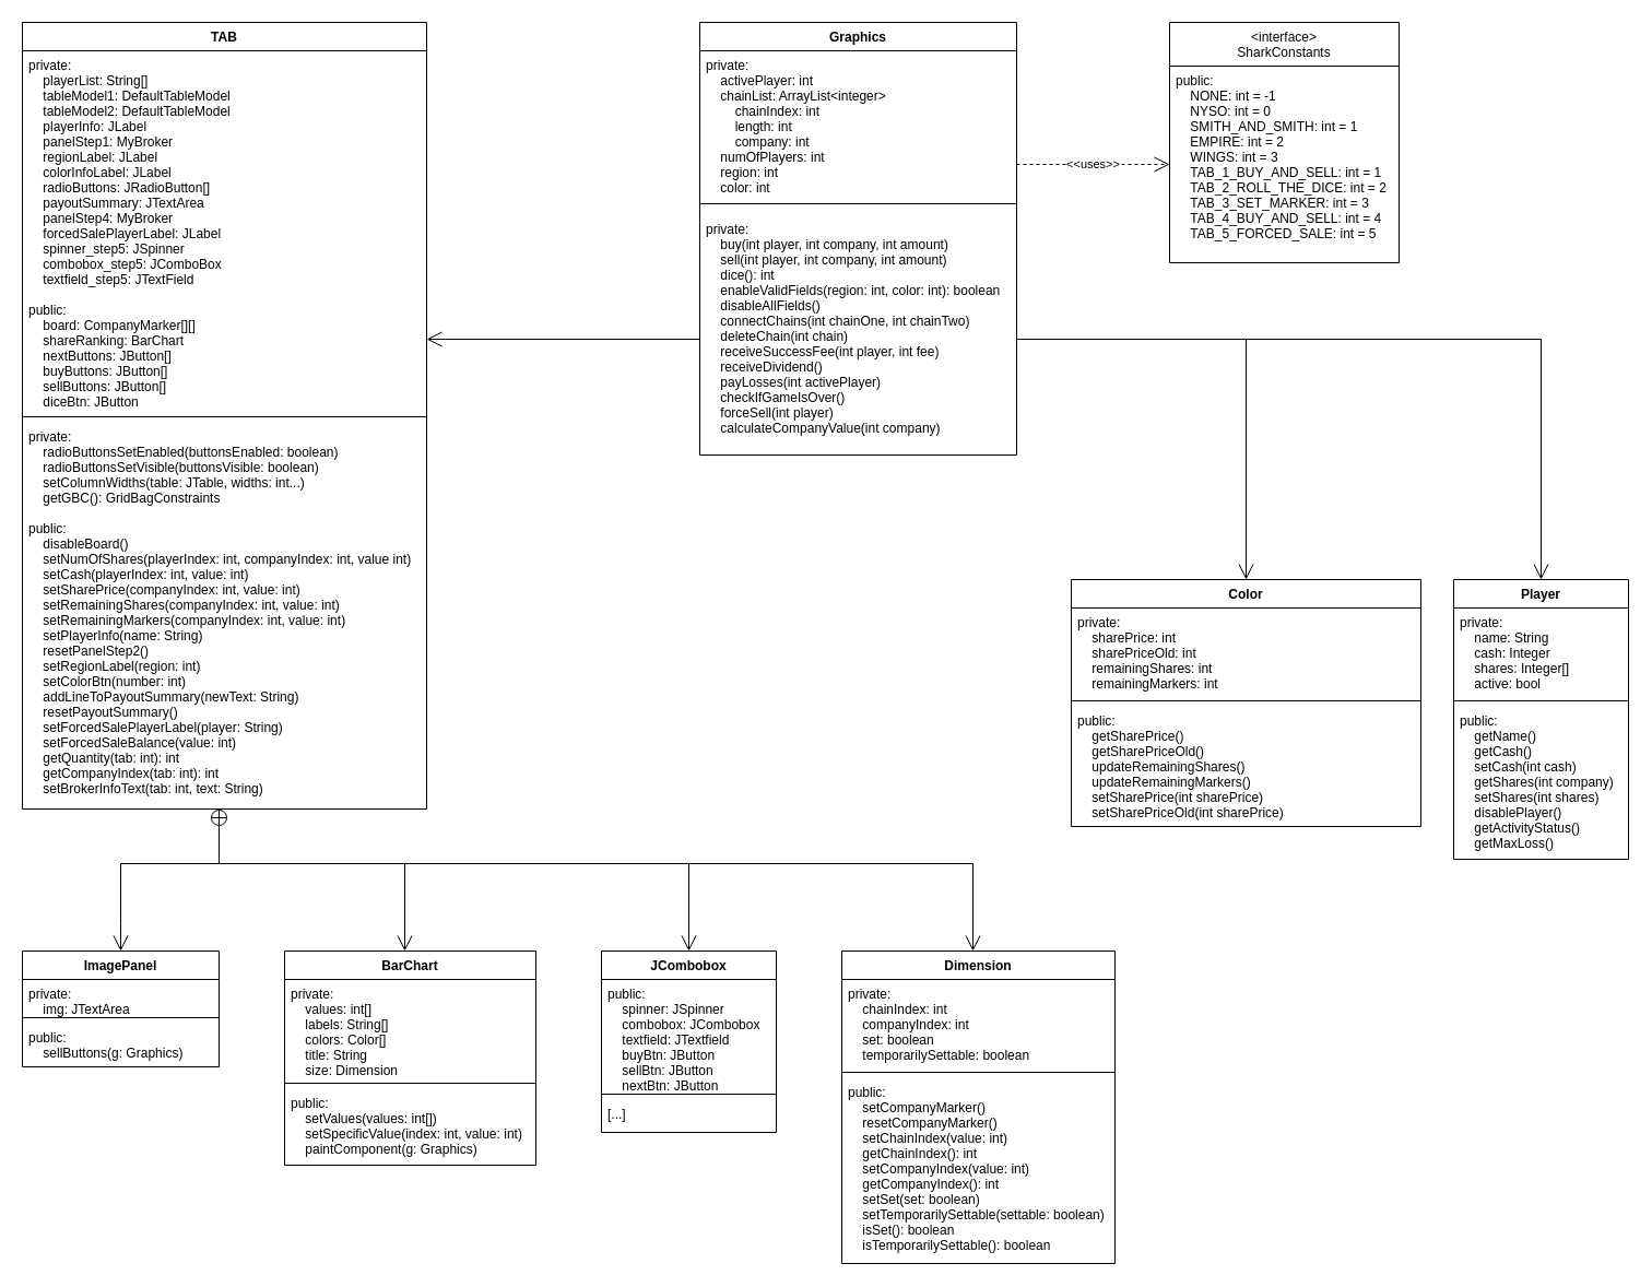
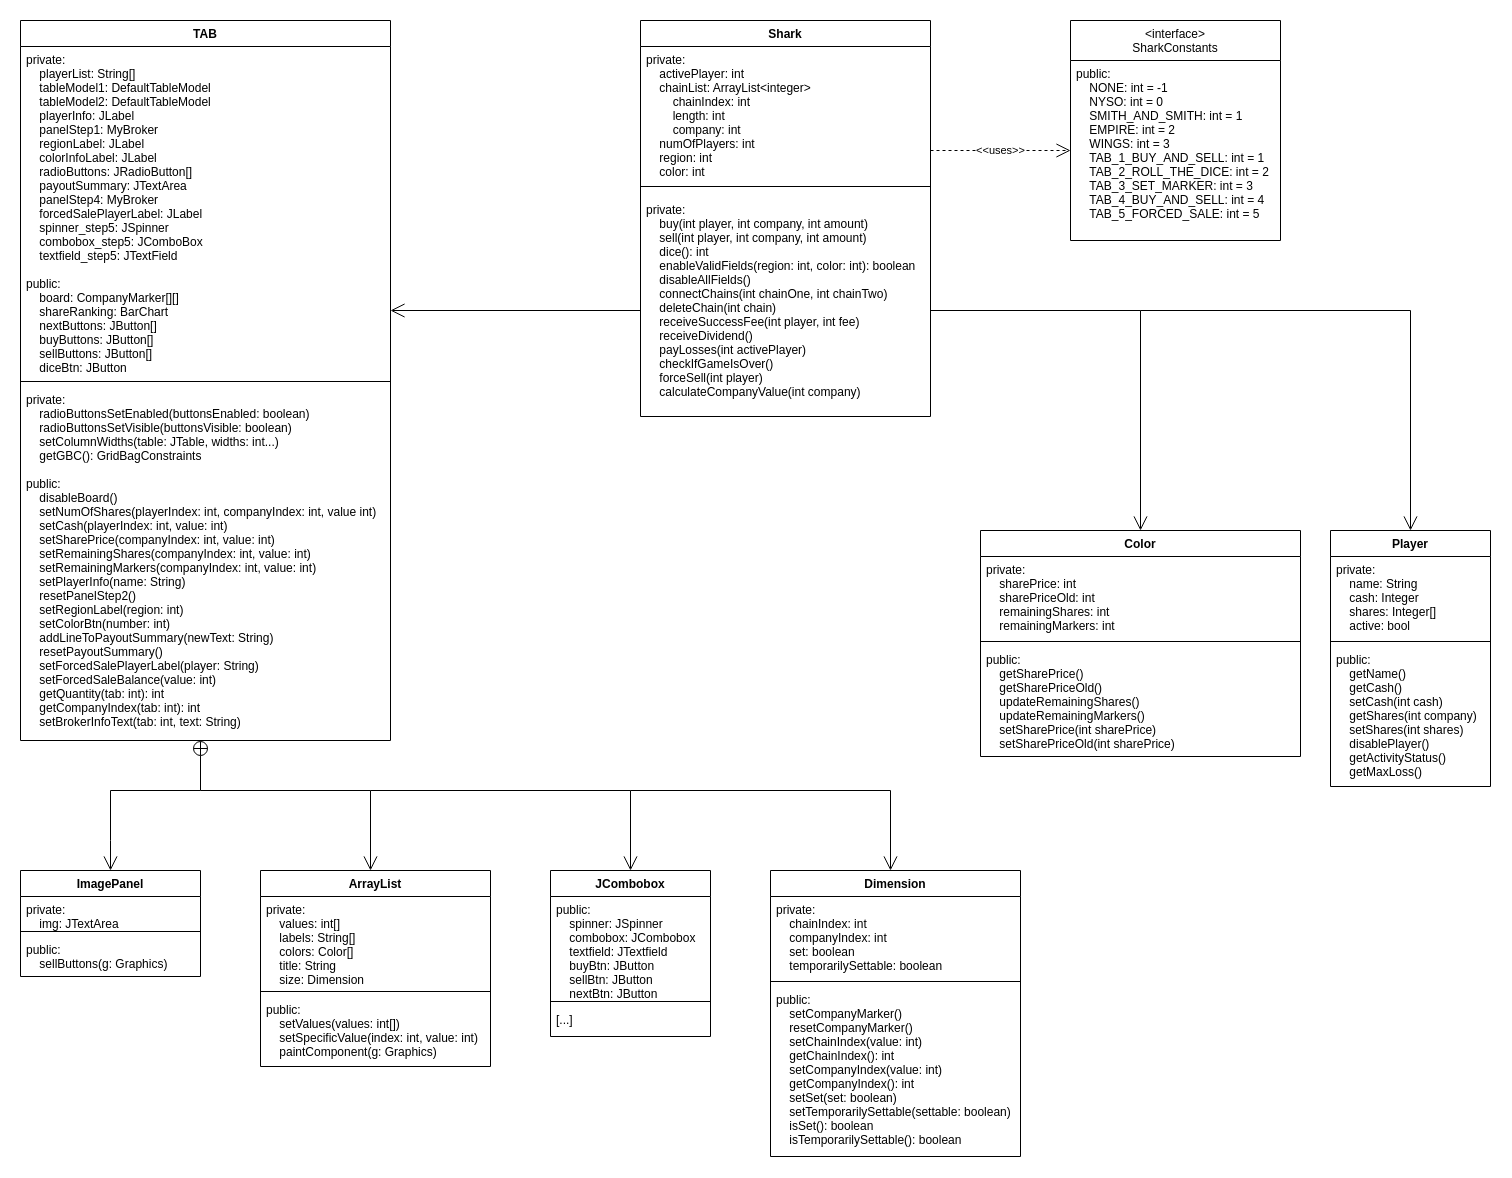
  <mxCell id="0" />
  <mxCell id="1" parent="0" />
  <mxCell id="2" value="Player" style="swimlane;fontStyle=1;align=center;verticalAlign=top;childLayout=stackLayout;horizontal=1;startSize=26;horizontalStack=0;resizeParent=1;resizeParentMax=0;resizeLast=0;collapsible=1;marginBottom=0;" parent="1" vertex="1"><mxGeometry x="1330" y="530" width="160" height="256" as="geometry" /></mxCell>
  <mxCell id="3" value="private:&#10;    name: String&#10;    cash: Integer&#10;    shares: Integer[]&#10;    active: bool&#10;    &#10;" style="text;strokeColor=none;fillColor=none;align=left;verticalAlign=top;spacingLeft=4;spacingRight=4;overflow=hidden;rotatable=0;points=[[0,0.5],[1,0.5]];portConstraint=eastwest;" parent="2" vertex="1"><mxGeometry y="26" width="160" height="80" as="geometry" /></mxCell>
  <mxCell id="4" value="" style="line;strokeWidth=1;fillColor=none;align=left;verticalAlign=middle;spacingTop=-1;spacingLeft=3;spacingRight=3;rotatable=0;labelPosition=right;points=[];portConstraint=eastwest;strokeColor=inherit;" parent="2" vertex="1"><mxGeometry y="106" width="160" height="10" as="geometry" /></mxCell>
  <mxCell id="5" value="public:&#10;    getName()&#10;    getCash()&#10;    setCash(int cash)&#10;    getShares(int company)&#10;    setShares(int shares)&#10;    disablePlayer()&#10;    getActivityStatus()&#10;    getMaxLoss()&#10;" style="text;strokeColor=none;fillColor=none;align=left;verticalAlign=top;spacingLeft=4;spacingRight=4;overflow=hidden;rotatable=0;points=[[0,0.5],[1,0.5]];portConstraint=eastwest;" parent="2" vertex="1"><mxGeometry y="116" width="160" height="140" as="geometry" /></mxCell>
- <mxCell id="6" value="Graphics" style="swimlane;fontStyle=1;align=center;verticalAlign=top;childLayout=stackLayout;horizontal=1;startSize=26;horizontalStack=0;resizeParent=1;resizeParentMax=0;resizeLast=0;collapsible=1;marginBottom=0;" parent="1" vertex="1"><mxGeometry x="640" y="20" width="290" height="396" as="geometry" /></mxCell>
+ <mxCell id="6" value="Shark" style="swimlane;fontStyle=1;align=center;verticalAlign=top;childLayout=stackLayout;horizontal=1;startSize=26;horizontalStack=0;resizeParent=1;resizeParentMax=0;resizeLast=0;collapsible=1;marginBottom=0;" parent="1" vertex="1"><mxGeometry x="640" y="20" width="290" height="396" as="geometry" /></mxCell>
  <mxCell id="7" value="private:&#10;    activePlayer: int&#10;    chainList: ArrayList&lt;integer&gt;&#10;        chainIndex: int&#10;        length: int&#10;        company: int&#10;    numOfPlayers: int     &#10;    region: int&#10;    color: int     &#10;" style="text;strokeColor=none;fillColor=none;align=left;verticalAlign=top;spacingLeft=4;spacingRight=4;overflow=hidden;rotatable=0;points=[[0,0.5],[1,0.5]];portConstraint=eastwest;" parent="6" vertex="1"><mxGeometry y="26" width="290" height="130" as="geometry" /></mxCell>
  <mxCell id="8" value="" style="line;strokeWidth=1;fillColor=none;align=left;verticalAlign=middle;spacingTop=-1;spacingLeft=3;spacingRight=3;rotatable=0;labelPosition=right;points=[];portConstraint=eastwest;strokeColor=inherit;" parent="6" vertex="1"><mxGeometry y="156" width="290" height="20" as="geometry" /></mxCell>
  <mxCell id="9" value="private:&#10;    buy(int player, int company, int amount)&#10;    sell(int player, int company, int amount)&#10;    dice(): int&#10;    enableValidFields(region: int, color: int): boolean&#10;    disableAllFields()&#10;    connectChains(int chainOne, int chainTwo)&#10;    deleteChain(int chain)&#10;    receiveSuccessFee(int player, int fee)&#10;    receiveDividend()&#10;    payLosses(int activePlayer)&#10;    checkIfGameIsOver()&#10;    forceSell(int player)&#10;    calculateCompanyValue(int company)    &#10;" style="text;strokeColor=none;fillColor=none;align=left;verticalAlign=top;spacingLeft=4;spacingRight=4;overflow=hidden;rotatable=0;points=[[0,0.5],[1,0.5]];portConstraint=eastwest;" parent="6" vertex="1"><mxGeometry y="176" width="290" height="220" as="geometry" /></mxCell>
  <mxCell id="10" value="TAB" style="swimlane;fontStyle=1;align=center;verticalAlign=top;childLayout=stackLayout;horizontal=1;startSize=26;horizontalStack=0;resizeParent=1;resizeParentMax=0;resizeLast=0;collapsible=1;marginBottom=0;" parent="1" vertex="1"><mxGeometry x="20" y="20" width="370" height="720" as="geometry" /></mxCell>
  <mxCell id="11" value="private:&#10;    playerList: String[]&#10;    tableModel1: DefaultTableModel&#10;    tableModel2: DefaultTableModel&#10;    playerInfo: JLabel&#10;    panelStep1: MyBroker&#10;    regionLabel: JLabel&#10;    colorInfoLabel: JLabel&#10;    radioButtons: JRadioButton[]&#10;    payoutSummary: JTextArea&#10;    panelStep4: MyBroker&#10;    forcedSalePlayerLabel: JLabel&#10;    spinner_step5: JSpinner&#10;    combobox_step5: JComboBox&#10;    textfield_step5: JTextField&#10;&#10;public:&#10;    board: CompanyMarker[][]&#10;    shareRanking: BarChart&#10;    nextButtons: JButton[]&#10;    buyButtons: JButton[]&#10;    sellButtons: JButton[]&#10;    diceBtn: JButton" style="text;strokeColor=none;fillColor=none;align=left;verticalAlign=top;spacingLeft=4;spacingRight=4;overflow=hidden;rotatable=0;points=[[0,0.5],[1,0.5]];portConstraint=eastwest;" parent="10" vertex="1"><mxGeometry y="26" width="370" height="330" as="geometry" /></mxCell>
  <mxCell id="12" value="" style="line;strokeWidth=1;fillColor=none;align=left;verticalAlign=middle;spacingTop=-1;spacingLeft=3;spacingRight=3;rotatable=0;labelPosition=right;points=[];portConstraint=eastwest;strokeColor=inherit;" parent="10" vertex="1"><mxGeometry y="356" width="370" height="10" as="geometry" /></mxCell>
  <mxCell id="13" value="private:&#10;    radioButtonsSetEnabled(buttonsEnabled: boolean)&#10;    radioButtonsSetVisible(buttonsVisible: boolean)&#10;    setColumnWidths(table: JTable, widths: int...)&#10;    getGBC(): GridBagConstraints&#10;&#10;public:&#10;    disableBoard()&#10;    setNumOfShares(playerIndex: int, companyIndex: int, value int)&#10;    setCash(playerIndex: int, value: int)&#10;    setSharePrice(companyIndex: int, value: int)&#10;    setRemainingShares(companyIndex: int, value: int)&#10;    setRemainingMarkers(companyIndex: int, value: int)&#10;    setPlayerInfo(name: String)&#10;    resetPanelStep2()&#10;    setRegionLabel(region: int) &#10;    setColorBtn(number: int)&#10;    addLineToPayoutSummary(newText: String)&#10;    resetPayoutSummary()&#10;    setForcedSalePlayerLabel(player: String)&#10;    setForcedSaleBalance(value: int)&#10;    getQuantity(tab: int): int&#10;    getCompanyIndex(tab: int): int&#10;    setBrokerInfoText(tab: int, text: String)" style="text;strokeColor=none;fillColor=none;align=left;verticalAlign=top;spacingLeft=4;spacingRight=4;overflow=hidden;rotatable=0;points=[[0,0.5],[1,0.5]];portConstraint=eastwest;" parent="10" vertex="1"><mxGeometry y="366" width="370" height="354" as="geometry" /></mxCell>
  <mxCell id="14" value="Color" style="swimlane;fontStyle=1;align=center;verticalAlign=top;childLayout=stackLayout;horizontal=1;startSize=26;horizontalStack=0;resizeParent=1;resizeParentMax=0;resizeLast=0;collapsible=1;marginBottom=0;" parent="1" vertex="1"><mxGeometry x="980" y="530" width="320" height="226" as="geometry" /></mxCell>
  <mxCell id="15" value="private:&#10;    sharePrice: int&#10;    sharePriceOld: int&#10;    remainingShares: int&#10;    remainingMarkers: int&#10;&#10;" style="text;strokeColor=none;fillColor=none;align=left;verticalAlign=top;spacingLeft=4;spacingRight=4;overflow=hidden;rotatable=0;points=[[0,0.5],[1,0.5]];portConstraint=eastwest;" parent="14" vertex="1"><mxGeometry y="26" width="320" height="80" as="geometry" /></mxCell>
  <mxCell id="16" value="" style="line;strokeWidth=1;fillColor=none;align=left;verticalAlign=middle;spacingTop=-1;spacingLeft=3;spacingRight=3;rotatable=0;labelPosition=right;points=[];portConstraint=eastwest;strokeColor=inherit;" parent="14" vertex="1"><mxGeometry y="106" width="320" height="10" as="geometry" /></mxCell>
  <mxCell id="17" value="public:&#10;    getSharePrice()&#10;    getSharePriceOld()&#10;    updateRemainingShares()&#10;    updateRemainingMarkers()&#10;    setSharePrice(int sharePrice)&#10;    setSharePriceOld(int sharePrice)&#10;&#10;" style="text;strokeColor=none;fillColor=none;align=left;verticalAlign=top;spacingLeft=4;spacingRight=4;overflow=hidden;rotatable=0;points=[[0,0.5],[1,0.5]];portConstraint=eastwest;" parent="14" vertex="1"><mxGeometry y="116" width="320" height="110" as="geometry" /></mxCell>
  <mxCell id="18" value="Dimension" style="swimlane;fontStyle=1;align=center;verticalAlign=top;childLayout=stackLayout;horizontal=1;startSize=26;horizontalStack=0;resizeParent=1;resizeParentMax=0;resizeLast=0;collapsible=1;marginBottom=0;" parent="1" vertex="1"><mxGeometry x="770" y="870" width="250" height="286" as="geometry"><mxRectangle x="80" y="366" width="130" height="30" as="alternateBounds" /></mxGeometry></mxCell>
  <mxCell id="19" value="private:&#10;    chainIndex: int&#10;    companyIndex: int&#10;    set: boolean&#10;    temporarilySettable: boolean" style="text;strokeColor=none;fillColor=none;align=left;verticalAlign=top;spacingLeft=4;spacingRight=4;overflow=hidden;rotatable=0;points=[[0,0.5],[1,0.5]];portConstraint=eastwest;" parent="18" vertex="1"><mxGeometry y="26" width="250" height="80" as="geometry" /></mxCell>
  <mxCell id="20" value="" style="line;strokeWidth=1;fillColor=none;align=left;verticalAlign=middle;spacingTop=-1;spacingLeft=3;spacingRight=3;rotatable=0;labelPosition=right;points=[];portConstraint=eastwest;strokeColor=inherit;" parent="18" vertex="1"><mxGeometry y="106" width="250" height="10" as="geometry" /></mxCell>
  <mxCell id="21" value="public:&#10;    setCompanyMarker()&#10;    resetCompanyMarker()&#10;    setChainIndex(value: int)&#10;    getChainIndex(): int&#10;    setCompanyIndex(value: int)&#10;    getCompanyIndex(): int&#10;    setSet(set: boolean)&#10;    setTemporarilySettable(settable: boolean)&#10;    isSet(): boolean&#10;    isTemporarilySettable(): boolean&#10;    " style="text;strokeColor=none;fillColor=none;align=left;verticalAlign=top;spacingLeft=4;spacingRight=4;overflow=hidden;rotatable=0;points=[[0,0.5],[1,0.5]];portConstraint=eastwest;" parent="18" vertex="1"><mxGeometry y="116" width="250" height="170" as="geometry" /></mxCell>
  <mxCell id="22" value="ImagePanel" style="swimlane;fontStyle=1;align=center;verticalAlign=top;childLayout=stackLayout;horizontal=1;startSize=26;horizontalStack=0;resizeParent=1;resizeParentMax=0;resizeLast=0;collapsible=1;marginBottom=0;" parent="1" vertex="1"><mxGeometry x="20" y="870" width="180" height="106" as="geometry" /></mxCell>
  <mxCell id="23" value="private:&#10;    img: JTextArea" style="text;strokeColor=none;fillColor=none;align=left;verticalAlign=top;spacingLeft=4;spacingRight=4;overflow=hidden;rotatable=0;points=[[0,0.5],[1,0.5]];portConstraint=eastwest;" parent="22" vertex="1"><mxGeometry y="26" width="180" height="30" as="geometry" /></mxCell>
  <mxCell id="24" value="" style="line;strokeWidth=1;fillColor=none;align=left;verticalAlign=middle;spacingTop=-1;spacingLeft=3;spacingRight=3;rotatable=0;labelPosition=right;points=[];portConstraint=eastwest;strokeColor=inherit;" parent="22" vertex="1"><mxGeometry y="56" width="180" height="10" as="geometry" /></mxCell>
  <mxCell id="25" value="public:&#10;    sellButtons(g: Graphics)" style="text;strokeColor=none;fillColor=none;align=left;verticalAlign=top;spacingLeft=4;spacingRight=4;overflow=hidden;rotatable=0;points=[[0,0.5],[1,0.5]];portConstraint=eastwest;" parent="22" vertex="1"><mxGeometry y="66" width="180" height="40" as="geometry" /></mxCell>
- <mxCell id="26" value="BarChart" style="swimlane;fontStyle=1;align=center;verticalAlign=top;childLayout=stackLayout;horizontal=1;startSize=26;horizontalStack=0;resizeParent=1;resizeParentMax=0;resizeLast=0;collapsible=1;marginBottom=0;" parent="1" vertex="1"><mxGeometry x="260" y="870" width="230" height="196" as="geometry" /></mxCell>
+ <mxCell id="26" value="ArrayList" style="swimlane;fontStyle=1;align=center;verticalAlign=top;childLayout=stackLayout;horizontal=1;startSize=26;horizontalStack=0;resizeParent=1;resizeParentMax=0;resizeLast=0;collapsible=1;marginBottom=0;" parent="1" vertex="1"><mxGeometry x="260" y="870" width="230" height="196" as="geometry" /></mxCell>
  <mxCell id="27" value="private:&#10;    values: int[]&#10;    labels: String[]&#10;    colors: Color[]&#10;    title: String&#10;    size: Dimension" style="text;strokeColor=none;fillColor=none;align=left;verticalAlign=top;spacingLeft=4;spacingRight=4;overflow=hidden;rotatable=0;points=[[0,0.5],[1,0.5]];portConstraint=eastwest;" parent="26" vertex="1"><mxGeometry y="26" width="230" height="90" as="geometry" /></mxCell>
  <mxCell id="28" value="" style="line;strokeWidth=1;fillColor=none;align=left;verticalAlign=middle;spacingTop=-1;spacingLeft=3;spacingRight=3;rotatable=0;labelPosition=right;points=[];portConstraint=eastwest;strokeColor=inherit;" parent="26" vertex="1"><mxGeometry y="116" width="230" height="10" as="geometry" /></mxCell>
  <mxCell id="29" value="public:&#10;    setValues(values: int[])&#10;    setSpecificValue(index: int, value: int)&#10;    paintComponent(g: Graphics)" style="text;strokeColor=none;fillColor=none;align=left;verticalAlign=top;spacingLeft=4;spacingRight=4;overflow=hidden;rotatable=0;points=[[0,0.5],[1,0.5]];portConstraint=eastwest;" parent="26" vertex="1"><mxGeometry y="126" width="230" height="70" as="geometry" /></mxCell>
  <mxCell id="30" value="JCombobox" style="swimlane;fontStyle=1;align=center;verticalAlign=top;childLayout=stackLayout;horizontal=1;startSize=26;horizontalStack=0;resizeParent=1;resizeParentMax=0;resizeLast=0;collapsible=1;marginBottom=0;" parent="1" vertex="1"><mxGeometry x="550" y="870" width="160" height="166" as="geometry" /></mxCell>
  <mxCell id="31" value="public:&#10;    spinner: JSpinner&#10;    combobox: JCombobox&#10;    textfield: JTextfield&#10;    buyBtn: JButton&#10;    sellBtn: JButton&#10;    nextBtn: JButton" style="text;strokeColor=none;fillColor=none;align=left;verticalAlign=top;spacingLeft=4;spacingRight=4;overflow=hidden;rotatable=0;points=[[0,0.5],[1,0.5]];portConstraint=eastwest;" parent="30" vertex="1"><mxGeometry y="26" width="160" height="100" as="geometry" /></mxCell>
  <mxCell id="32" value="" style="line;strokeWidth=1;fillColor=none;align=left;verticalAlign=middle;spacingTop=-1;spacingLeft=3;spacingRight=3;rotatable=0;labelPosition=right;points=[];portConstraint=eastwest;strokeColor=inherit;" parent="30" vertex="1"><mxGeometry y="126" width="160" height="10" as="geometry" /></mxCell>
  <mxCell id="33" value="[...]" style="text;strokeColor=none;fillColor=none;align=left;verticalAlign=top;spacingLeft=4;spacingRight=4;overflow=hidden;rotatable=0;points=[[0,0.5],[1,0.5]];portConstraint=eastwest;" parent="30" vertex="1"><mxGeometry y="136" width="160" height="30" as="geometry" /></mxCell>
  <mxCell id="34" value="&lt;interface&gt;&#10;SharkConstants" style="swimlane;fontStyle=0;childLayout=stackLayout;horizontal=1;startSize=40;fillColor=none;horizontalStack=0;resizeParent=1;resizeParentMax=0;resizeLast=0;collapsible=1;marginBottom=0;" parent="1" vertex="1"><mxGeometry x="1070" y="20" width="210" height="220" as="geometry" /></mxCell>
  <mxCell id="35" value="public:&#10;    NONE: int = -1&#10;    NYSO: int = 0&#10;    SMITH_AND_SMITH: int = 1&#10;    EMPIRE: int = 2&#10;    WINGS: int = 3&#10;    TAB_1_BUY_AND_SELL: int = 1&#10;    TAB_2_ROLL_THE_DICE: int = 2&#10;    TAB_3_SET_MARKER: int = 3&#10;    TAB_4_BUY_AND_SELL: int = 4&#10;    TAB_5_FORCED_SALE: int = 5" style="text;strokeColor=none;fillColor=none;align=left;verticalAlign=top;spacingLeft=4;spacingRight=4;overflow=hidden;rotatable=0;points=[[0,0.5],[1,0.5]];portConstraint=eastwest;fontStyle=0" parent="34" vertex="1"><mxGeometry y="40" width="210" height="180" as="geometry" /></mxCell>
  <mxCell id="36" value="" style="endArrow=open;startArrow=circlePlus;endFill=0;startFill=0;endSize=12;html=1;rounded=0;" parent="1" edge="1"><mxGeometry width="160" relative="1" as="geometry"><mxPoint x="200" y="740" as="sourcePoint" /><mxPoint x="110" y="870" as="targetPoint" /><Array as="points"><mxPoint x="200" y="790" /><mxPoint x="110" y="790" /><mxPoint x="110" y="840" /></Array></mxGeometry></mxCell>
  <mxCell id="37" value="" style="endArrow=open;endFill=1;endSize=12;html=1;rounded=0;" parent="1" edge="1"><mxGeometry width="160" relative="1" as="geometry"><mxPoint x="200" y="790" as="sourcePoint" /><mxPoint x="370" y="870" as="targetPoint" /><Array as="points"><mxPoint x="370" y="790" /></Array></mxGeometry></mxCell>
  <mxCell id="38" value="" style="endArrow=open;endFill=1;endSize=12;html=1;rounded=0;entryX=0.5;entryY=0;entryDx=0;entryDy=0;" parent="1" target="30" edge="1"><mxGeometry width="160" relative="1" as="geometry"><mxPoint x="370" y="790" as="sourcePoint" /><mxPoint x="940" y="520" as="targetPoint" /><Array as="points"><mxPoint x="630" y="790" /></Array></mxGeometry></mxCell>
  <mxCell id="39" value="" style="endArrow=open;endFill=1;endSize=12;html=1;rounded=0;" parent="1" edge="1"><mxGeometry width="160" relative="1" as="geometry"><mxPoint x="630" y="790" as="sourcePoint" /><mxPoint x="890" y="870" as="targetPoint" /><Array as="points"><mxPoint x="890" y="790" /></Array></mxGeometry></mxCell>
  <mxCell id="40" value="" style="endArrow=open;endFill=1;endSize=12;html=1;rounded=0;targetPerimeterSpacing=9;startSize=0;" parent="1" edge="1"><mxGeometry width="160" relative="1" as="geometry"><mxPoint x="640" y="310" as="sourcePoint" /><mxPoint x="390" y="310" as="targetPoint" /></mxGeometry></mxCell>
  <mxCell id="41" value="" style="endArrow=open;endFill=1;endSize=12;html=1;rounded=0;entryX=0.5;entryY=0;entryDx=0;entryDy=0;" parent="1" target="14" edge="1"><mxGeometry width="160" relative="1" as="geometry"><mxPoint x="930" y="310" as="sourcePoint" /><mxPoint x="1140" y="490" as="targetPoint" /><Array as="points"><mxPoint x="1140" y="310" /></Array></mxGeometry></mxCell>
  <mxCell id="42" value="" style="endArrow=open;endFill=1;endSize=12;html=1;rounded=0;entryX=0.5;entryY=0;entryDx=0;entryDy=0;" parent="1" target="2" edge="1"><mxGeometry width="160" relative="1" as="geometry"><mxPoint x="1140" y="310" as="sourcePoint" /><mxPoint x="850" y="570" as="targetPoint" /><Array as="points"><mxPoint x="1410" y="310" /></Array></mxGeometry></mxCell>
  <mxCell id="43" value="&amp;lt;&amp;lt;uses&amp;gt;&amp;gt;" style="endArrow=open;endSize=12;dashed=1;html=1;rounded=0;" parent="1" edge="1"><mxGeometry width="160" relative="1" as="geometry"><mxPoint x="930" y="150" as="sourcePoint" /><mxPoint x="1070" y="150" as="targetPoint" /></mxGeometry></mxCell>
